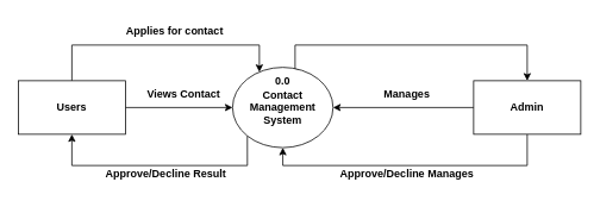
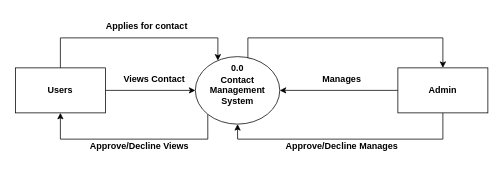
  <mxCell id="0" />
  <mxCell id="1" parent="0" />
  <mxCell id="2" style="edgeStyle=orthogonalEdgeStyle;rounded=0;orthogonalLoop=1;jettySize=auto;html=1;exitX=0.5;exitY=0;exitDx=0;exitDy=0;" edge="1" parent="1" source="4" target="7"><mxGeometry relative="1" as="geometry"><Array as="points"><mxPoint x="80" y="50" /><mxPoint x="290" y="50" /></Array></mxGeometry></mxCell>
  <mxCell id="3" style="edgeStyle=orthogonalEdgeStyle;rounded=0;orthogonalLoop=1;jettySize=auto;html=1;exitX=1;exitY=0.5;exitDx=0;exitDy=0;entryX=0;entryY=0.5;entryDx=0;entryDy=0;" edge="1" parent="1" source="4" target="7"><mxGeometry relative="1" as="geometry" /></mxCell>
  <mxCell id="4" value="Users" style="rounded=0;whiteSpace=wrap;html=1;fontStyle=1" vertex="1" parent="1"><mxGeometry x="20" y="90" width="120" height="60" as="geometry" /></mxCell>
  <mxCell id="5" style="edgeStyle=orthogonalEdgeStyle;rounded=0;orthogonalLoop=1;jettySize=auto;html=1;exitX=0.942;exitY=0.093;exitDx=0;exitDy=0;entryX=0.5;entryY=0;entryDx=0;entryDy=0;exitPerimeter=0;" edge="1" parent="1" source="11" target="10"><mxGeometry relative="1" as="geometry"><mxPoint x="316" y="0" as="targetPoint" /><Array as="points"><mxPoint x="330" y="78" /><mxPoint x="330" y="50" /><mxPoint x="590" y="50" /></Array></mxGeometry></mxCell>
  <mxCell id="6" style="edgeStyle=orthogonalEdgeStyle;rounded=0;orthogonalLoop=1;jettySize=auto;html=1;exitX=0;exitY=1;exitDx=0;exitDy=0;entryX=0.5;entryY=1;entryDx=0;entryDy=0;" edge="1" parent="1" source="7" target="4"><mxGeometry relative="1" as="geometry"><Array as="points"><mxPoint x="277" y="185" /><mxPoint x="80" y="185" /></Array></mxGeometry></mxCell>
  <mxCell id="7" value="Contact Management System" style="ellipse;whiteSpace=wrap;html=1;fontStyle=1" vertex="1" parent="1"><mxGeometry x="260" y="75" width="112.5" height="90" as="geometry" /></mxCell>
  <mxCell id="8" style="edgeStyle=orthogonalEdgeStyle;rounded=0;orthogonalLoop=1;jettySize=auto;html=1;exitX=0.5;exitY=1;exitDx=0;exitDy=0;entryX=0.5;entryY=1;entryDx=0;entryDy=0;" edge="1" parent="1" source="10" target="7"><mxGeometry relative="1" as="geometry" /></mxCell>
  <mxCell id="9" style="edgeStyle=orthogonalEdgeStyle;rounded=0;orthogonalLoop=1;jettySize=auto;html=1;exitX=0;exitY=0.5;exitDx=0;exitDy=0;entryX=1;entryY=0.5;entryDx=0;entryDy=0;" edge="1" parent="1" source="10" target="7"><mxGeometry relative="1" as="geometry" /></mxCell>
  <mxCell id="10" value="Admin" style="rounded=0;whiteSpace=wrap;html=1;fontStyle=1" vertex="1" parent="1"><mxGeometry x="530" y="90" width="120" height="60" as="geometry" /></mxCell>
  <mxCell id="11" value="0.0" style="text;html=1;align=center;verticalAlign=middle;resizable=0;points=[];autosize=1;strokeColor=none;fillColor=none;fontStyle=1" vertex="1" parent="1"><mxGeometry x="296.25" y="75" width="40" height="30" as="geometry" /></mxCell>
  <mxCell id="12" value="Applies for contact" style="text;html=1;align=center;verticalAlign=middle;resizable=0;points=[];autosize=1;strokeColor=none;fillColor=none;fontStyle=1" vertex="1" parent="1"><mxGeometry x="130" y="20" width="130" height="30" as="geometry" /></mxCell>
  <mxCell id="13" value="Views Contact" style="text;html=1;align=center;verticalAlign=middle;resizable=0;points=[];autosize=1;strokeColor=none;fillColor=none;fontStyle=1" vertex="1" parent="1"><mxGeometry x="150" y="90" width="110" height="30" as="geometry" /></mxCell>
  <mxCell id="14" value="Approve/Decline Manages" style="text;html=1;align=center;verticalAlign=middle;resizable=0;points=[];autosize=1;strokeColor=none;fillColor=none;fontStyle=1" vertex="1" parent="1"><mxGeometry x="370" y="180" width="170" height="30" as="geometry" /></mxCell>
- <mxCell id="15" value="Approve/Decline Result" style="text;html=1;align=center;verticalAlign=middle;resizable=0;points=[];autosize=1;strokeColor=none;fillColor=none;fontStyle=1" vertex="1" parent="1"><mxGeometry x="105" y="180" width="160" height="30" as="geometry" /></mxCell>
+ <mxCell id="15" value="Approve/Decline Views" style="text;html=1;align=center;verticalAlign=middle;resizable=0;points=[];autosize=1;strokeColor=none;fillColor=none;fontStyle=1" vertex="1" parent="1"><mxGeometry x="105" y="180" width="160" height="30" as="geometry" /></mxCell>
  <mxCell id="16" value="Manages" style="text;html=1;align=center;verticalAlign=middle;resizable=0;points=[];autosize=1;strokeColor=none;fillColor=none;fontStyle=1" vertex="1" parent="1"><mxGeometry x="420" y="90" width="70" height="30" as="geometry" /></mxCell>
